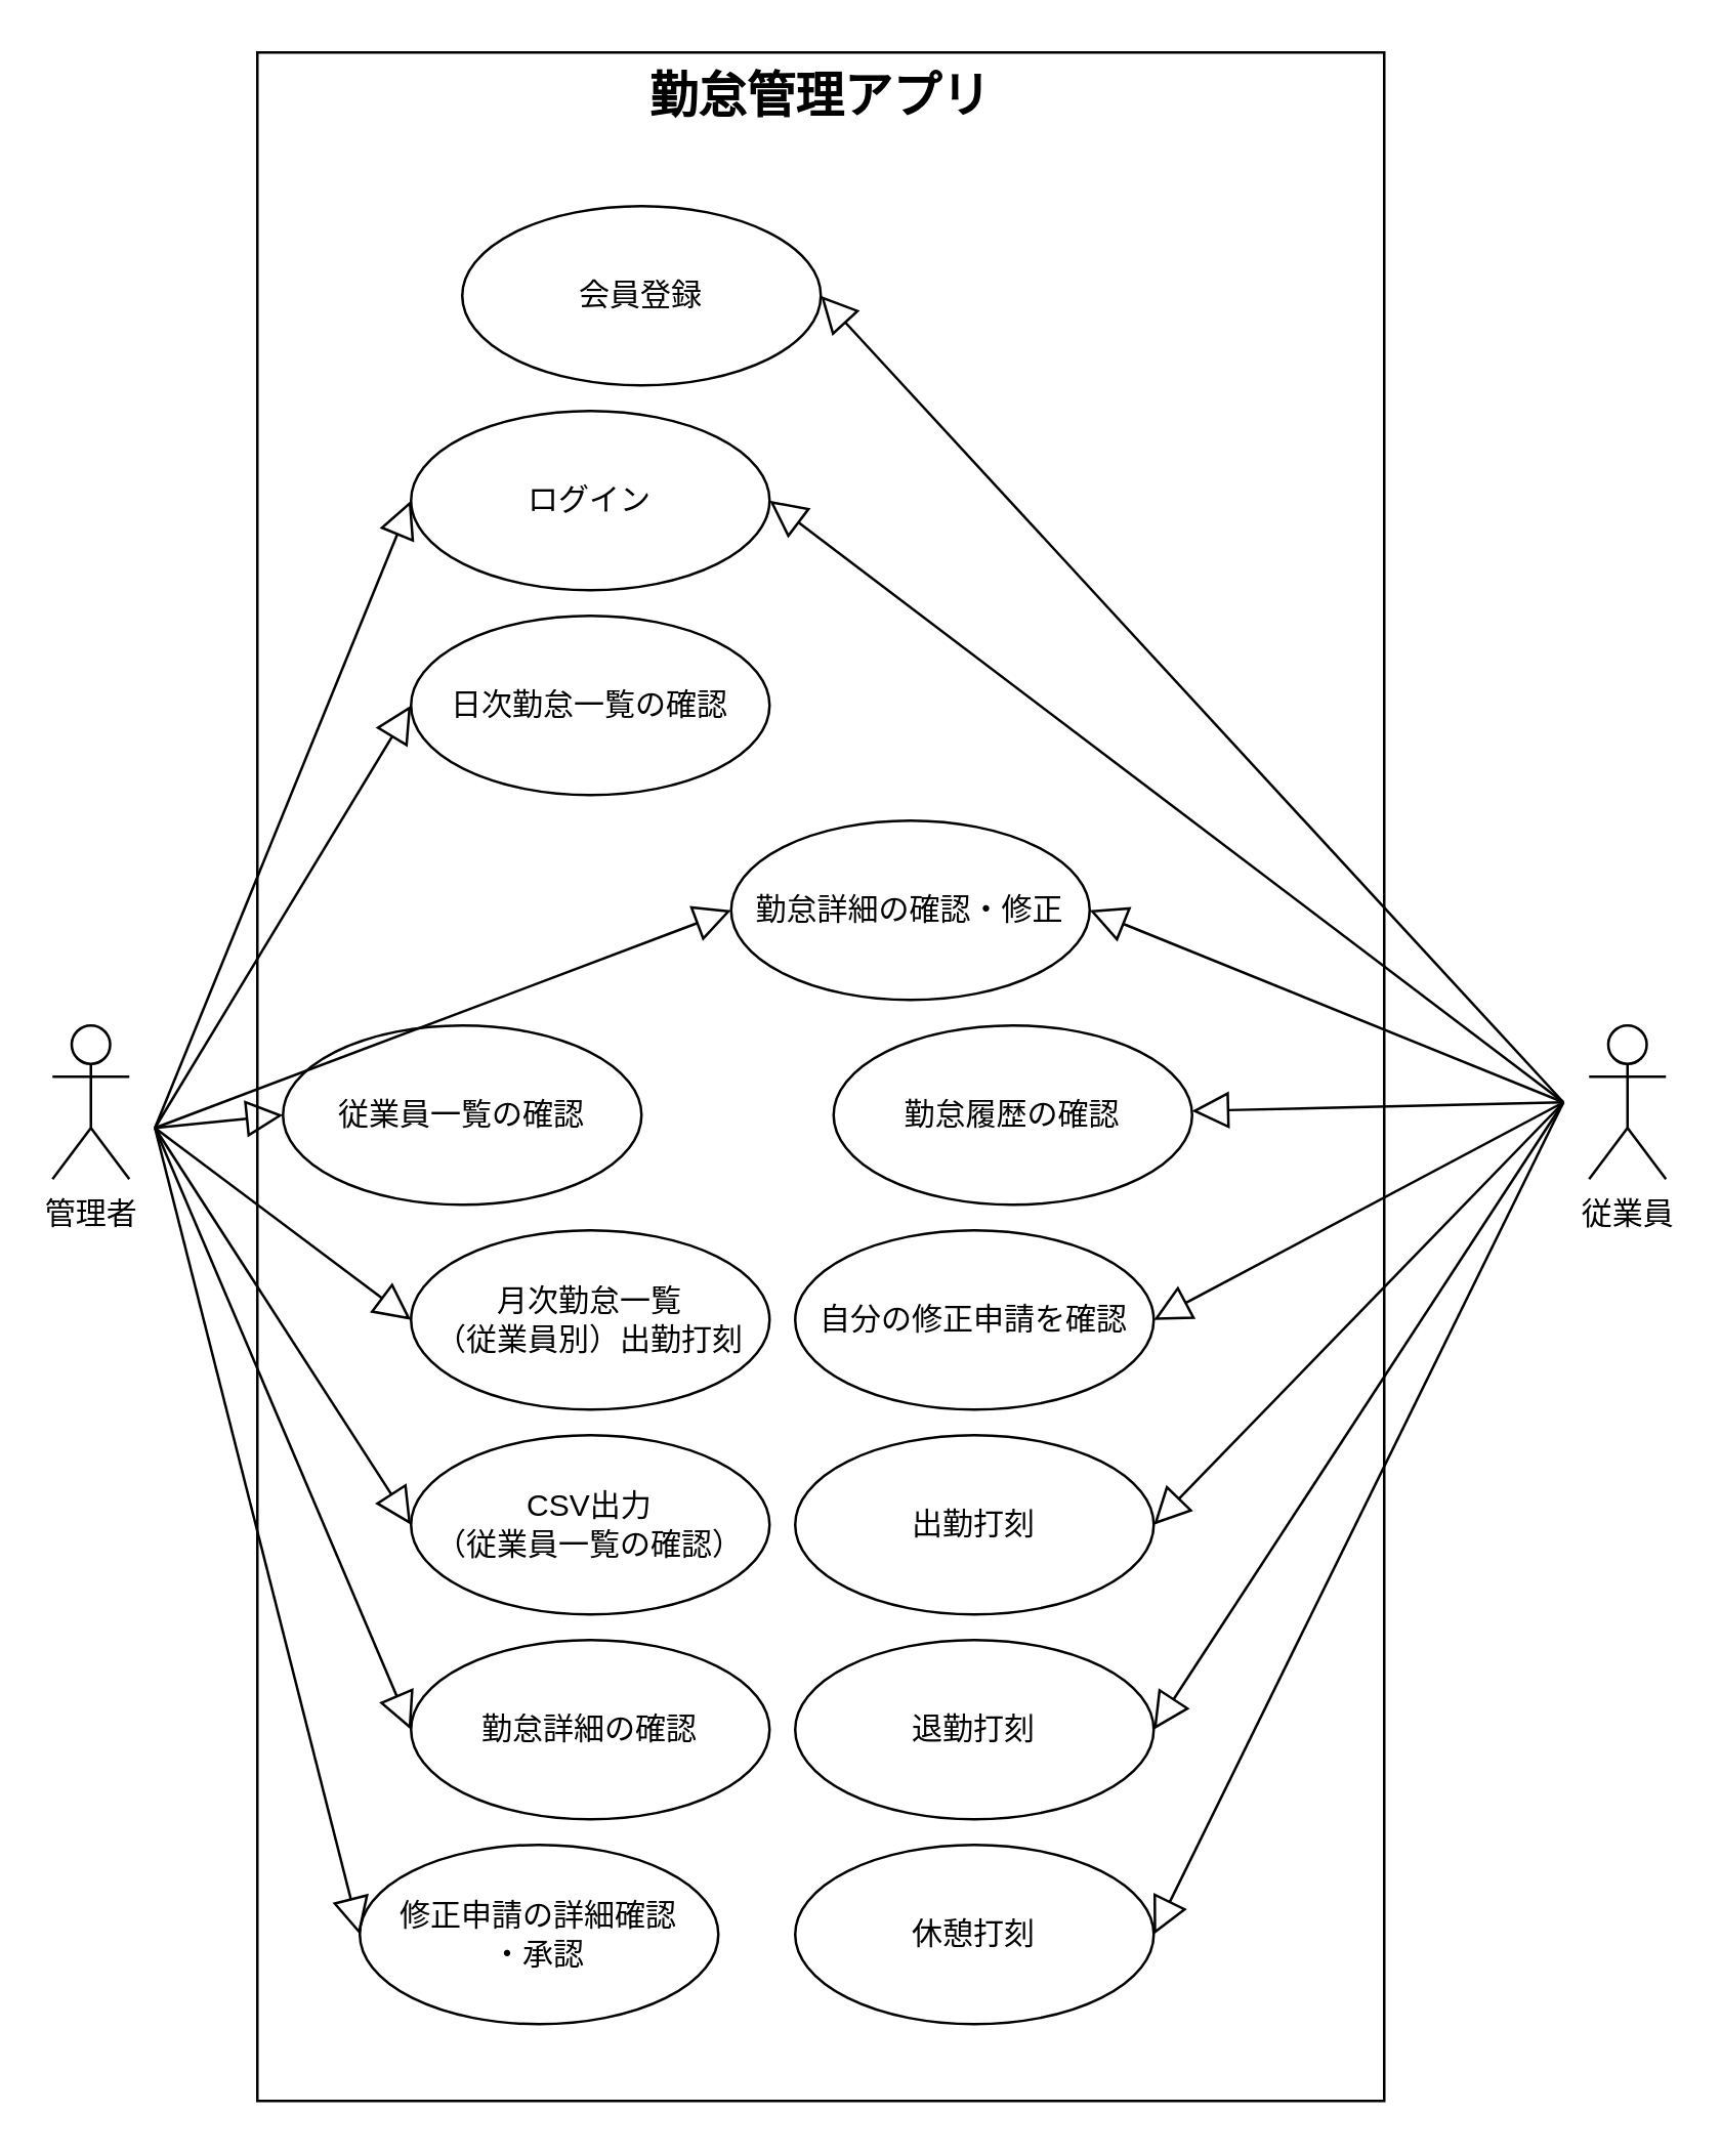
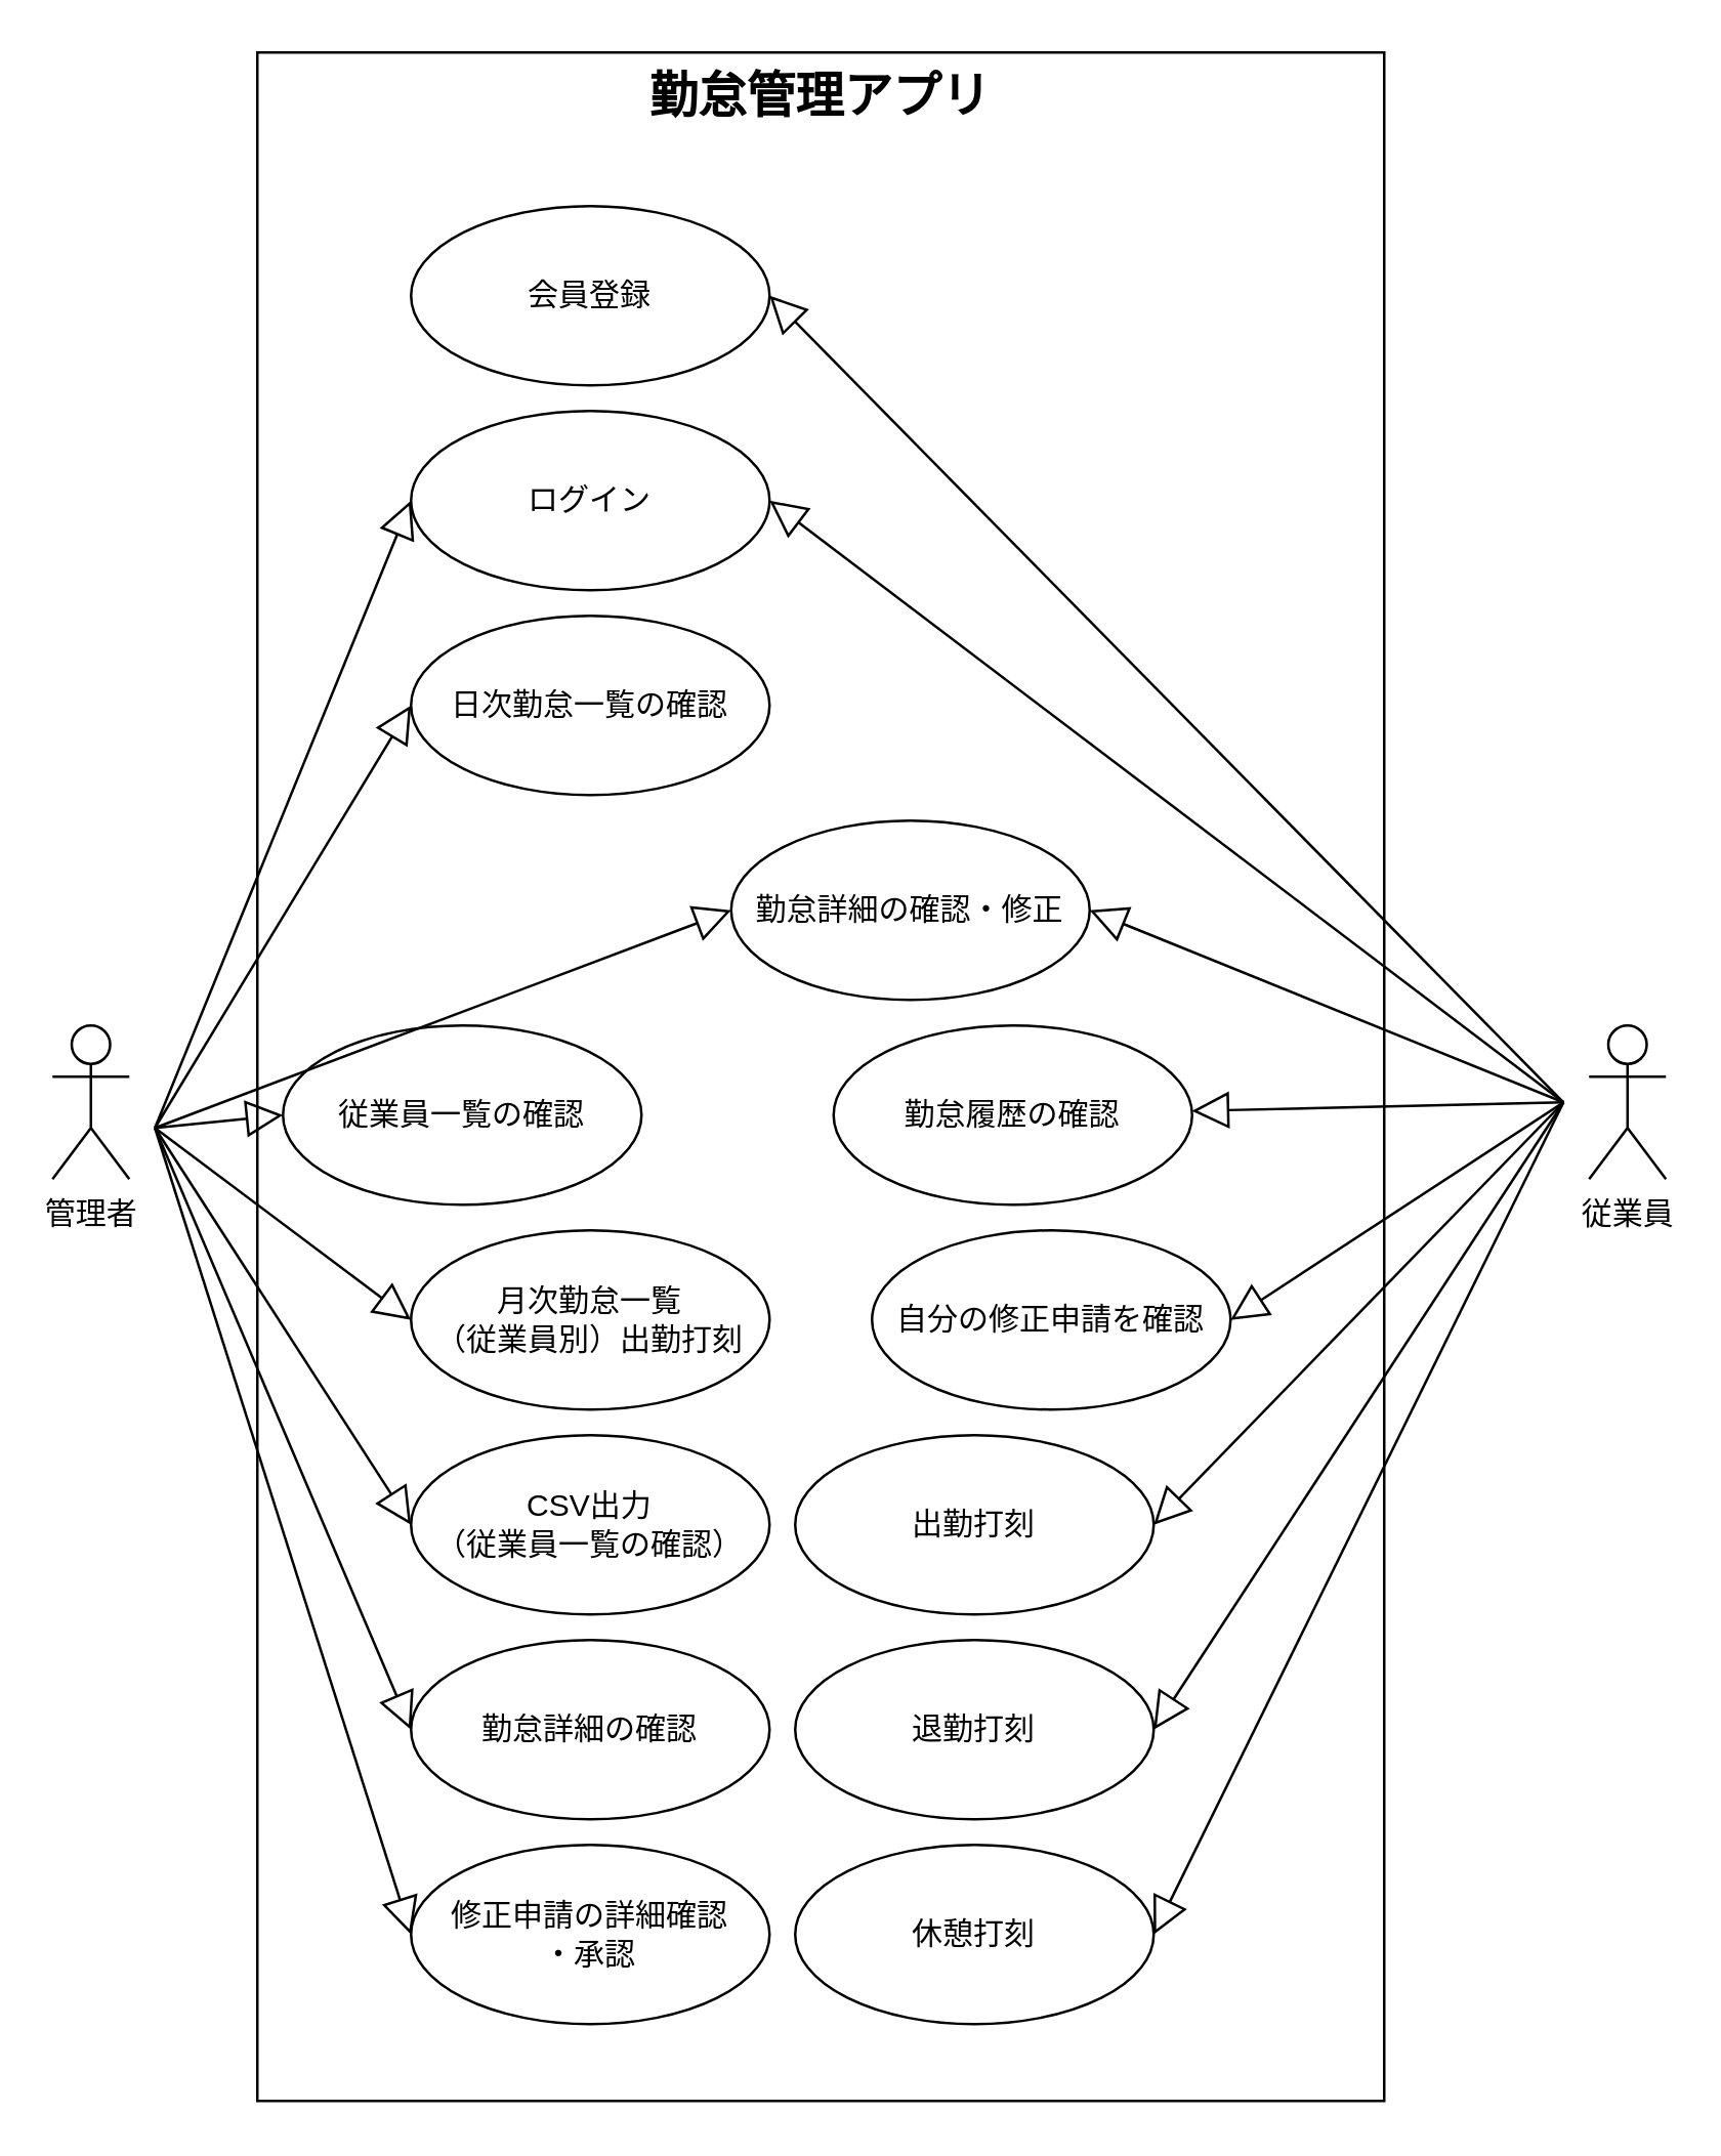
  <mxCell id="0" />
  <mxCell id="1" parent="0" />
  <mxCell id="2" value="管理者" style="shape=umlActor;verticalLabelPosition=bottom;verticalAlign=top;html=1;outlineConnect=0;" parent="1" vertex="1"><mxGeometry x="20" y="400" width="30" height="60" as="geometry" /></mxCell>
  <mxCell id="3" value="ログイン" style="ellipse;whiteSpace=wrap;html=1;" parent="1" vertex="1"><mxGeometry x="160" y="160" width="140" height="70" as="geometry" /></mxCell>
  <mxCell id="4" value="従業員" style="shape=umlActor;html=1;verticalLabelPosition=bottom;verticalAlign=top;align=center;" parent="1" vertex="1"><mxGeometry x="620" y="400" width="30" height="60" as="geometry" /></mxCell>
  <mxCell id="5" value="日次勤怠一覧の確認" style="ellipse;whiteSpace=wrap;html=1;" parent="1" vertex="1"><mxGeometry x="160" y="240" width="140" height="70" as="geometry" /></mxCell>
  <mxCell id="6" value="勤怠詳細の確認・修正" style="ellipse;whiteSpace=wrap;html=1;" parent="1" vertex="1"><mxGeometry x="285" y="320" width="140" height="70" as="geometry" /></mxCell>
  <mxCell id="7" value="従業員一覧の確認" style="ellipse;whiteSpace=wrap;html=1;" parent="1" vertex="1"><mxGeometry x="110" y="400" width="140" height="70" as="geometry" /></mxCell>
  <mxCell id="8" value="&lt;font&gt;月次勤怠一覧&lt;/font&gt;&lt;div&gt;&lt;font&gt;（&lt;span style=&quot;background-color: transparent;&quot;&gt;従業員別）出勤打刻&lt;/span&gt;&lt;/font&gt;&lt;/div&gt;" style="ellipse;whiteSpace=wrap;html=1;" parent="1" vertex="1"><mxGeometry x="160" y="480" width="140" height="70" as="geometry" /></mxCell>
  <mxCell id="9" value="CSV出力&lt;div&gt;（従業員一覧の確認）&lt;/div&gt;" style="ellipse;whiteSpace=wrap;html=1;" parent="1" vertex="1"><mxGeometry x="160" y="560" width="140" height="70" as="geometry" /></mxCell>
  <mxCell id="10" value="勤怠詳細の確認" style="ellipse;whiteSpace=wrap;html=1;" parent="1" vertex="1"><mxGeometry x="160" y="640" width="140" height="70" as="geometry" /></mxCell>
- <mxCell id="11" value="修正申請の詳細確認&lt;div&gt;・承認&lt;/div&gt;" style="ellipse;whiteSpace=wrap;html=1;" parent="1" vertex="1"><mxGeometry x="140" y="720" width="140" height="70" as="geometry" /></mxCell>
- <mxCell id="12" value="会員登録" style="ellipse;whiteSpace=wrap;html=1;" vertex="1" parent="1"><mxGeometry x="180" y="80" width="140" height="70" as="geometry" /></mxCell>
+ <mxCell id="11" value="修正申請の詳細確認&lt;div&gt;・承認&lt;/div&gt;" style="ellipse;whiteSpace=wrap;html=1;" parent="1" vertex="1"><mxGeometry x="160" y="720" width="140" height="70" as="geometry" /></mxCell>
+ <mxCell id="12" value="会員登録" style="ellipse;whiteSpace=wrap;html=1;" vertex="1" parent="1"><mxGeometry x="160" y="80" width="140" height="70" as="geometry" /></mxCell>
  <mxCell id="13" value="出勤打刻" style="ellipse;whiteSpace=wrap;html=1;" vertex="1" parent="1"><mxGeometry x="310" y="560" width="140" height="70" as="geometry" /></mxCell>
  <mxCell id="14" value="退勤打刻" style="ellipse;whiteSpace=wrap;html=1;" vertex="1" parent="1"><mxGeometry x="310" y="640" width="140" height="70" as="geometry" /></mxCell>
  <mxCell id="15" value="休憩打刻" style="ellipse;whiteSpace=wrap;html=1;" vertex="1" parent="1"><mxGeometry x="310" y="720" width="140" height="70" as="geometry" /></mxCell>
- <mxCell id="16" value="自分の修正申請を確認" style="ellipse;whiteSpace=wrap;html=1;" vertex="1" parent="1"><mxGeometry x="310" y="480" width="140" height="70" as="geometry" /></mxCell>
+ <mxCell id="16" value="自分の修正申請を確認" style="ellipse;whiteSpace=wrap;html=1;" vertex="1" parent="1"><mxGeometry x="340" y="480" width="140" height="70" as="geometry" /></mxCell>
  <mxCell id="17" value="" style="edgeStyle=none;html=1;endArrow=block;endFill=0;endSize=12;verticalAlign=bottom;entryX=0;entryY=0.5;entryDx=0;entryDy=0;" edge="1" parent="1" target="3"><mxGeometry width="160" relative="1" as="geometry"><mxPoint x="60" y="440" as="sourcePoint" /><mxPoint x="220" y="434.5" as="targetPoint" /></mxGeometry></mxCell>
  <mxCell id="18" value="" style="edgeStyle=none;html=1;endArrow=block;endFill=0;endSize=12;verticalAlign=bottom;entryX=0;entryY=0.5;entryDx=0;entryDy=0;" edge="1" parent="1" target="5"><mxGeometry width="160" relative="1" as="geometry"><mxPoint x="60" y="440" as="sourcePoint" /><mxPoint x="220" y="429.5" as="targetPoint" /></mxGeometry></mxCell>
  <mxCell id="19" value="" style="edgeStyle=none;html=1;endArrow=block;endFill=0;endSize=12;verticalAlign=bottom;entryX=0;entryY=0.5;entryDx=0;entryDy=0;" edge="1" parent="1" target="6"><mxGeometry width="160" relative="1" as="geometry"><mxPoint x="60" y="440" as="sourcePoint" /><mxPoint x="220" y="434.5" as="targetPoint" /></mxGeometry></mxCell>
  <mxCell id="20" value="" style="edgeStyle=none;html=1;endArrow=block;endFill=0;endSize=12;verticalAlign=bottom;entryX=0;entryY=0.5;entryDx=0;entryDy=0;" edge="1" parent="1" target="7"><mxGeometry width="160" relative="1" as="geometry"><mxPoint x="60" y="440" as="sourcePoint" /><mxPoint x="230" y="429.5" as="targetPoint" /></mxGeometry></mxCell>
  <mxCell id="21" value="" style="edgeStyle=none;html=1;endArrow=block;endFill=0;endSize=12;verticalAlign=bottom;entryX=0;entryY=0.5;entryDx=0;entryDy=0;" edge="1" parent="1" target="8"><mxGeometry width="160" relative="1" as="geometry"><mxPoint x="60" y="440" as="sourcePoint" /><mxPoint x="220" y="434.5" as="targetPoint" /></mxGeometry></mxCell>
  <mxCell id="22" value="" style="edgeStyle=none;html=1;endArrow=block;endFill=0;endSize=12;verticalAlign=bottom;entryX=0;entryY=0.5;entryDx=0;entryDy=0;" edge="1" parent="1" target="9"><mxGeometry width="160" relative="1" as="geometry"><mxPoint x="60" y="440" as="sourcePoint" /><mxPoint x="230" y="429.5" as="targetPoint" /></mxGeometry></mxCell>
  <mxCell id="23" value="" style="edgeStyle=none;html=1;endArrow=block;endFill=0;endSize=12;verticalAlign=bottom;entryX=0;entryY=0.5;entryDx=0;entryDy=0;" edge="1" parent="1" target="10"><mxGeometry width="160" relative="1" as="geometry"><mxPoint x="60" y="440" as="sourcePoint" /><mxPoint x="220" y="434.5" as="targetPoint" /></mxGeometry></mxCell>
  <mxCell id="24" value="" style="edgeStyle=none;html=1;endArrow=block;endFill=0;endSize=12;verticalAlign=bottom;entryX=0;entryY=0.5;entryDx=0;entryDy=0;" edge="1" parent="1" target="11"><mxGeometry width="160" relative="1" as="geometry"><mxPoint x="60" y="440" as="sourcePoint" /><mxPoint x="220" y="434.5" as="targetPoint" /></mxGeometry></mxCell>
  <mxCell id="25" value="" style="edgeStyle=none;html=1;endArrow=block;endFill=0;endSize=12;verticalAlign=bottom;entryX=1;entryY=0.5;entryDx=0;entryDy=0;" edge="1" parent="1" target="12"><mxGeometry width="160" relative="1" as="geometry"><mxPoint x="610" y="430" as="sourcePoint" /><mxPoint x="460" y="210" as="targetPoint" /></mxGeometry></mxCell>
  <mxCell id="26" value="" style="edgeStyle=none;html=1;endArrow=block;endFill=0;endSize=12;verticalAlign=bottom;entryX=1;entryY=0.5;entryDx=0;entryDy=0;" edge="1" parent="1" target="3"><mxGeometry width="160" relative="1" as="geometry"><mxPoint x="610" y="430" as="sourcePoint" /><mxPoint x="740" y="434.5" as="targetPoint" /></mxGeometry></mxCell>
  <mxCell id="27" value="" style="edgeStyle=none;html=1;endArrow=block;endFill=0;endSize=12;verticalAlign=bottom;entryX=1;entryY=0.5;entryDx=0;entryDy=0;" edge="1" parent="1" target="6"><mxGeometry width="160" relative="1" as="geometry"><mxPoint x="610" y="430" as="sourcePoint" /><mxPoint x="710" y="429.5" as="targetPoint" /></mxGeometry></mxCell>
  <mxCell id="28" value="" style="edgeStyle=none;html=1;endArrow=block;endFill=0;endSize=12;verticalAlign=bottom;" edge="1" parent="1" target="29"><mxGeometry width="160" relative="1" as="geometry"><mxPoint x="610" y="430" as="sourcePoint" /><mxPoint x="500" y="540" as="targetPoint" /></mxGeometry></mxCell>
  <mxCell id="29" value="勤怠履歴の確認" style="ellipse;whiteSpace=wrap;html=1;" vertex="1" parent="1"><mxGeometry x="325" y="400" width="140" height="70" as="geometry" /></mxCell>
  <mxCell id="30" value="" style="edgeStyle=none;html=1;endArrow=block;endFill=0;endSize=12;verticalAlign=bottom;entryX=1;entryY=0.5;entryDx=0;entryDy=0;" edge="1" parent="1" target="16"><mxGeometry width="160" relative="1" as="geometry"><mxPoint x="610" y="430" as="sourcePoint" /><mxPoint x="720" y="540" as="targetPoint" /></mxGeometry></mxCell>
  <mxCell id="31" value="" style="edgeStyle=none;html=1;endArrow=block;endFill=0;endSize=12;verticalAlign=bottom;entryX=1;entryY=0.5;entryDx=0;entryDy=0;" edge="1" parent="1" target="13"><mxGeometry width="160" relative="1" as="geometry"><mxPoint x="610" y="430" as="sourcePoint" /><mxPoint x="730" y="559" as="targetPoint" /></mxGeometry></mxCell>
  <mxCell id="32" value="" style="edgeStyle=none;html=1;endArrow=block;endFill=0;endSize=12;verticalAlign=bottom;entryX=1;entryY=0.5;entryDx=0;entryDy=0;" edge="1" parent="1" target="14"><mxGeometry width="160" relative="1" as="geometry"><mxPoint x="610" y="430" as="sourcePoint" /><mxPoint x="680" y="580" as="targetPoint" /></mxGeometry></mxCell>
  <mxCell id="33" value="" style="edgeStyle=none;html=1;endArrow=block;endFill=0;endSize=12;verticalAlign=bottom;entryX=1;entryY=0.5;entryDx=0;entryDy=0;" edge="1" parent="1" target="15"><mxGeometry width="160" relative="1" as="geometry"><mxPoint x="610" y="430" as="sourcePoint" /><mxPoint x="670" y="660" as="targetPoint" /></mxGeometry></mxCell>
  <mxCell id="34" value="&lt;font style=&quot;font-size: 19px;&quot;&gt;勤怠管理アプリ&lt;/font&gt;" style="shape=rect;html=1;verticalAlign=top;fontStyle=1;whiteSpace=wrap;align=center;fillColor=none;" vertex="1" parent="1"><mxGeometry x="100" y="20" width="440" height="800" as="geometry" /></mxCell>
